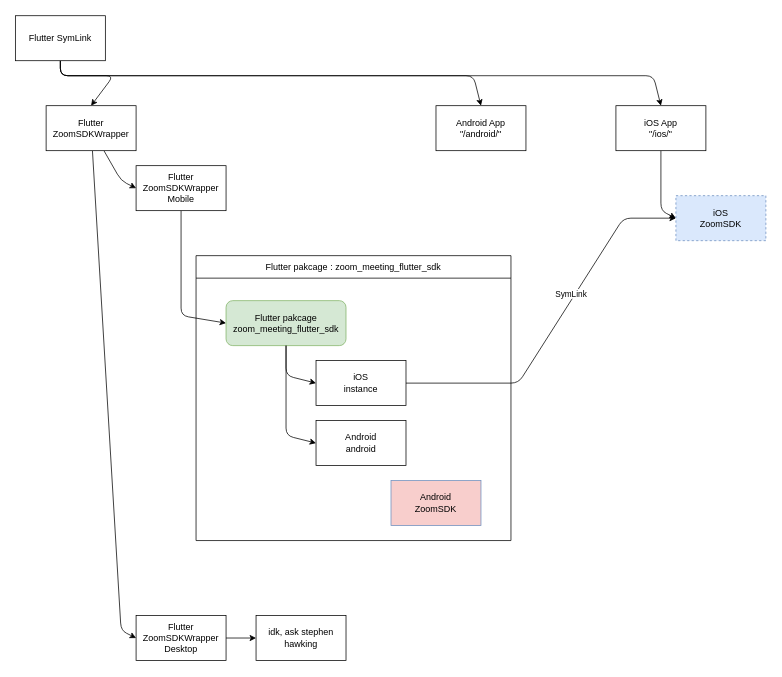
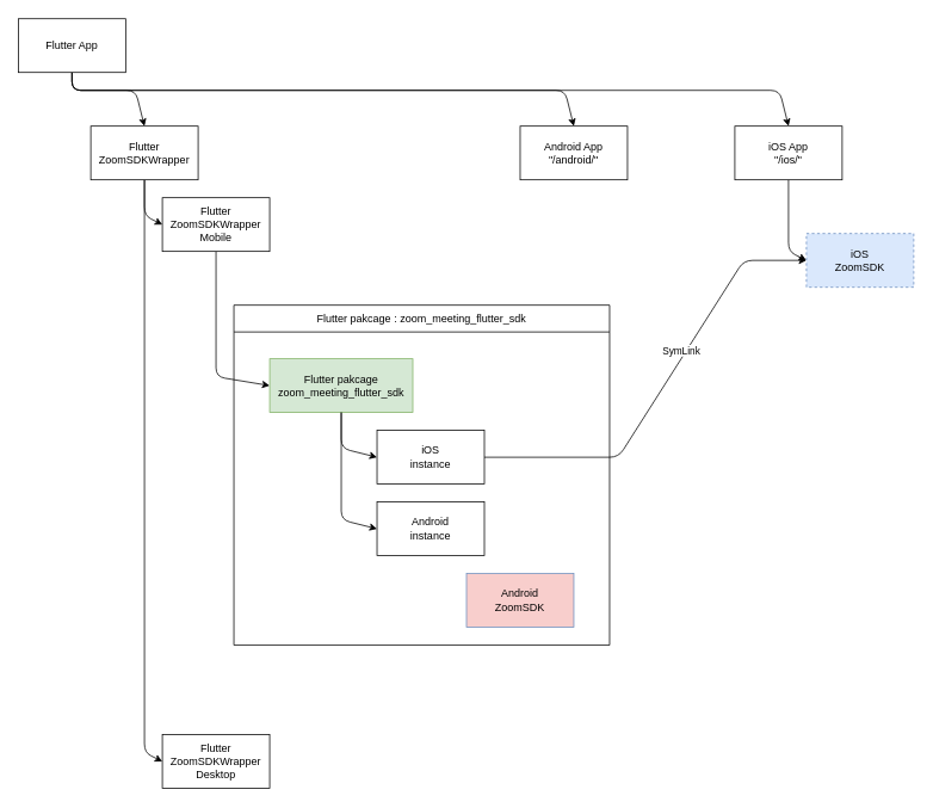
  <mxCell id="0" />
  <mxCell id="1" parent="0" />
  <mxCell id="2" style="edgeStyle=none;html=1;entryX=0.5;entryY=0;entryDx=0;entryDy=0;" edge="1" parent="1" source="5" target="11"><mxGeometry relative="1" as="geometry"><Array as="points"><mxPoint x="80" y="100" /><mxPoint x="151" y="100" /></Array></mxGeometry></mxCell>
  <mxCell id="3" style="edgeStyle=none;html=1;entryX=0.5;entryY=0;entryDx=0;entryDy=0;" edge="1" parent="1" source="5" target="6"><mxGeometry relative="1" as="geometry"><Array as="points"><mxPoint x="80" y="100" /><mxPoint x="631" y="100" /></Array></mxGeometry></mxCell>
  <mxCell id="4" style="edgeStyle=none;html=1;entryX=0.5;entryY=0;entryDx=0;entryDy=0;" edge="1" parent="1" source="5" target="8"><mxGeometry relative="1" as="geometry"><Array as="points"><mxPoint x="80" y="100" /><mxPoint x="871" y="100" /></Array></mxGeometry></mxCell>
- <mxCell id="5" value="Flutter SymLink" style="rounded=0;whiteSpace=wrap;html=1;" vertex="1" parent="1"><mxGeometry x="20" y="20" width="120" height="60" as="geometry" /></mxCell>
+ <mxCell id="5" value="Flutter App" style="rounded=0;whiteSpace=wrap;html=1;" vertex="1" parent="1"><mxGeometry x="20" y="20" width="120" height="60" as="geometry" /></mxCell>
  <mxCell id="6" value="Android App&lt;br&gt;&lt;span style=&quot;color: rgb(0, 0, 0);&quot;&gt;&quot;/android/&quot;&lt;/span&gt;" style="rounded=0;whiteSpace=wrap;html=1;" vertex="1" parent="1"><mxGeometry x="581" y="140" width="120" height="60" as="geometry" /></mxCell>
  <mxCell id="7" value="" style="edgeStyle=none;html=1;entryX=0;entryY=0.5;entryDx=0;entryDy=0;" edge="1" parent="1" source="8" target="16"><mxGeometry relative="1" as="geometry"><Array as="points"><mxPoint x="881" y="280" /></Array></mxGeometry></mxCell>
  <mxCell id="8" value="iOS App&lt;br&gt;&quot;/ios/&quot;" style="rounded=0;whiteSpace=wrap;html=1;" vertex="1" parent="1"><mxGeometry x="821" y="140" width="120" height="60" as="geometry" /></mxCell>
  <mxCell id="9" style="edgeStyle=none;html=1;entryX=0;entryY=0.5;entryDx=0;entryDy=0;" edge="1" parent="1" source="11" target="13"><mxGeometry relative="1" as="geometry"><Array as="points"><mxPoint x="161" y="840" /></Array></mxGeometry></mxCell>
  <mxCell id="10" style="edgeStyle=none;html=1;entryX=0;entryY=0.5;entryDx=0;entryDy=0;" edge="1" parent="1" source="11" target="15"><mxGeometry relative="1" as="geometry"><Array as="points"><mxPoint x="161" y="240" /></Array></mxGeometry></mxCell>
- <mxCell id="11" value="Flutter ZoomSDKWrapper" style="rounded=0;whiteSpace=wrap;html=1;" vertex="1" parent="1"><mxGeometry x="61" y="140" width="120" height="60" as="geometry" /></mxCell>
- <mxCell id="12" value="" style="edgeStyle=none;html=1;" edge="1" parent="1" source="13" target="19"><mxGeometry relative="1" as="geometry" /></mxCell>
+ <mxCell id="11" value="Flutter ZoomSDKWrapper" style="rounded=0;whiteSpace=wrap;html=1;" vertex="1" parent="1"><mxGeometry x="101" y="140" width="120" height="60" as="geometry" /></mxCell>
  <mxCell id="13" value="Flutter ZoomSDKWrapper&lt;br&gt;Desktop" style="rounded=0;whiteSpace=wrap;html=1;" vertex="1" parent="1"><mxGeometry x="181" y="820" width="120" height="60" as="geometry" /></mxCell>
  <mxCell id="14" style="edgeStyle=none;html=1;entryX=0;entryY=0.5;entryDx=0;entryDy=0;" edge="1" parent="1" source="15" target="24"><mxGeometry relative="1" as="geometry"><Array as="points"><mxPoint x="241" y="420" /></Array></mxGeometry></mxCell>
  <mxCell id="15" value="Flutter ZoomSDKWrapper&lt;br&gt;Mobile" style="rounded=0;whiteSpace=wrap;html=1;" vertex="1" parent="1"><mxGeometry x="181" y="220" width="120" height="60" as="geometry" /></mxCell>
  <mxCell id="16" value="iOS&lt;br&gt;ZoomSDK" style="rounded=0;whiteSpace=wrap;html=1;fillColor=#dae8fc;strokeColor=#6c8ebf;dashed=1;" vertex="1" parent="1"><mxGeometry x="901" y="260" width="120" height="60" as="geometry" /></mxCell>
  <mxCell id="17" style="edgeStyle=none;html=1;entryX=0;entryY=0.5;entryDx=0;entryDy=0;" edge="1" parent="1" source="25" target="16"><mxGeometry relative="1" as="geometry"><Array as="points"><mxPoint x="691" y="510" /><mxPoint x="831" y="290" /></Array></mxGeometry></mxCell>
  <mxCell id="18" value="SymLink" style="edgeLabel;html=1;align=center;verticalAlign=middle;resizable=0;points=[];" vertex="1" connectable="0" parent="17"><mxGeometry x="-0.061" y="-3" relative="1" as="geometry"><mxPoint x="26" y="-57" as="offset" /></mxGeometry></mxCell>
- <mxCell id="19" value="idk, ask stephen hawking" style="rounded=0;whiteSpace=wrap;html=1;" vertex="1" parent="1"><mxGeometry x="341" y="820" width="120" height="60" as="geometry" /></mxCell>
  <mxCell id="20" value="&lt;span style=&quot;color: rgb(0, 0, 0); font-weight: 400;&quot;&gt;&lt;span style=&quot;color: rgb(0, 0, 0);&quot;&gt;Flutter pakcage :&amp;nbsp;&lt;/span&gt;zoom_meeting_flutter_sdk&lt;/span&gt;" style="swimlane;whiteSpace=wrap;html=1;startSize=30;" vertex="1" parent="1"><mxGeometry x="261" y="340" width="420" height="380" as="geometry" /></mxCell>
  <mxCell id="21" style="edgeStyle=none;html=1;entryX=0;entryY=0.5;entryDx=0;entryDy=0;" edge="1" parent="20"><mxGeometry relative="1" as="geometry"><Array as="points"><mxPoint x="119" y="160" /></Array><mxPoint x="279" y="160" as="targetPoint" /></mxGeometry></mxCell>
  <mxCell id="22" style="edgeStyle=none;html=1;entryX=0;entryY=0.5;entryDx=0;entryDy=0;" edge="1" parent="20"><mxGeometry relative="1" as="geometry"><Array as="points"><mxPoint x="119" y="260" /></Array><mxPoint x="279" y="260" as="targetPoint" /></mxGeometry></mxCell>
  <mxCell id="23" value="" style="edgeStyle=none;html=1;" edge="1" parent="20"><mxGeometry relative="1" as="geometry"><mxPoint x="399" y="160" as="sourcePoint" /></mxGeometry></mxCell>
- <mxCell id="24" value="Flutter pakcage&lt;br&gt;zoom_meeting_flutter_sdk" style="whiteSpace=wrap;html=1;fillColor=#d5e8d4;strokeColor=#82b366;rounded=1;" vertex="1" parent="20"><mxGeometry x="40" y="60" width="160" height="60" as="geometry" /></mxCell>
+ <mxCell id="24" value="Flutter pakcage&lt;br&gt;zoom_meeting_flutter_sdk" style="rounded=0;whiteSpace=wrap;html=1;fillColor=#d5e8d4;strokeColor=#82b366;" vertex="1" parent="20"><mxGeometry x="40" y="60" width="160" height="60" as="geometry" /></mxCell>
  <mxCell id="25" value="iOS&lt;br&gt;instance" style="rounded=0;whiteSpace=wrap;html=1;" vertex="1" parent="20"><mxGeometry x="160" y="140" width="120" height="60" as="geometry" /></mxCell>
- <mxCell id="26" value="Android &lt;br&gt;android" style="rounded=0;whiteSpace=wrap;html=1;" vertex="1" parent="20"><mxGeometry x="160" y="220" width="120" height="60" as="geometry" /></mxCell>
+ <mxCell id="26" value="Android &lt;br&gt;instance" style="rounded=0;whiteSpace=wrap;html=1;" vertex="1" parent="20"><mxGeometry x="160" y="220" width="120" height="60" as="geometry" /></mxCell>
  <mxCell id="27" value="Android &lt;br&gt;ZoomSDK" style="rounded=0;whiteSpace=wrap;html=1;fillColor=#f8cecc;strokeColor=#6c8ebf;" vertex="1" parent="20"><mxGeometry x="260" y="300" width="120" height="60" as="geometry" /></mxCell>
  <mxCell id="28" style="edgeStyle=none;html=1;entryX=0;entryY=0.5;entryDx=0;entryDy=0;" edge="1" parent="20" source="24" target="25"><mxGeometry relative="1" as="geometry"><Array as="points"><mxPoint x="120" y="160" /></Array></mxGeometry></mxCell>
  <mxCell id="29" style="edgeStyle=none;html=1;entryX=0;entryY=0.5;entryDx=0;entryDy=0;" edge="1" parent="20" source="24" target="26"><mxGeometry relative="1" as="geometry"><Array as="points"><mxPoint x="120" y="240" /></Array></mxGeometry></mxCell>
